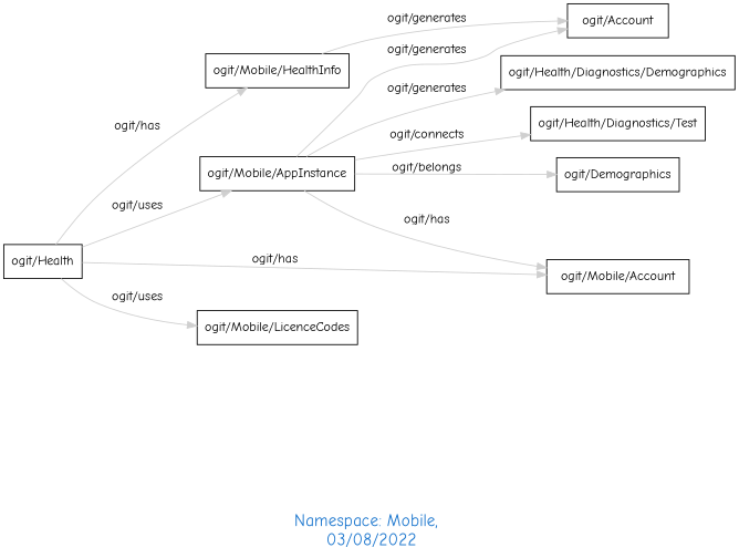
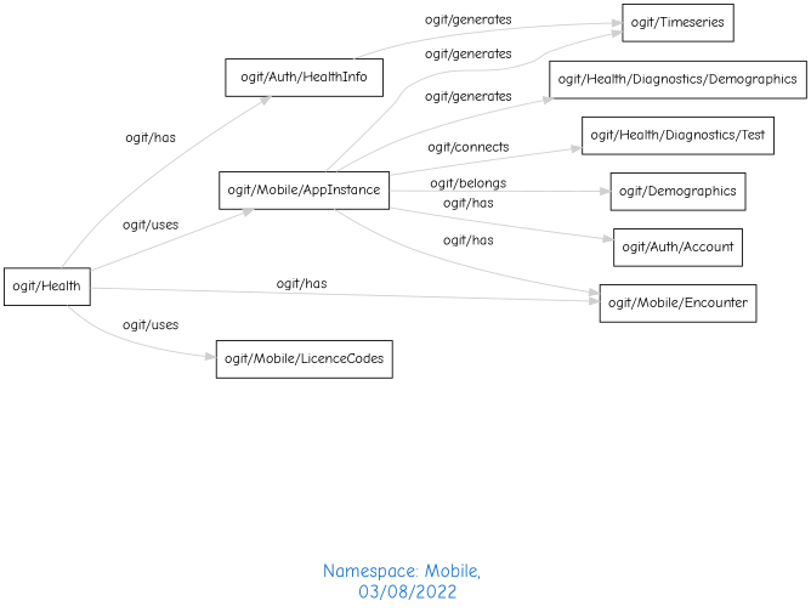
  digraph {
    fontcolor=dodgerblue3
    fontname="Comic Neue"
    fontsize=18
    label="\n\n\nNamespace: Mobile, \n 03/08/2022"
    rankdir=LR
    node [fontname="Comic Neue" shape=polygon]
    edge [color=gray81 fontname="Comic Neue"]
    "ogit/Mobile/AppInstance"
-   "ogit/Timeseries" [label="ogit/Account"]
+   "ogit/Timeseries"
    "ogit/Health/Diagnostics/Demographics"
    "ogit/Health/Diagnostics/Test"
    n5 [label="ogit/Demographics"]
-   "ogit/Mobile/Encounter" [label="ogit/Mobile/Account"]
-   "ogit/Mobile/HealthInfo"
+   "ogit/Mobile/Encounter"
+   "ogit/Auth/Account"
+   "ogit/Mobile/HealthInfo" [label="ogit/Auth/HealthInfo"]
    n9 [label="ogit/Health"]
    "ogit/Mobile/LicenceCodes"
    "ogit/Mobile/AppInstance" -> "ogit/Timeseries" [label="   ogit/generates    "]
    "ogit/Mobile/AppInstance" -> "ogit/Health/Diagnostics/Demographics" [label="   ogit/generates    "]
    "ogit/Mobile/AppInstance" -> "ogit/Health/Diagnostics/Test" [label="   ogit/connects    "]
    "ogit/Mobile/AppInstance" -> n5 [label="   ogit/belongs    "]
    "ogit/Mobile/AppInstance" -> "ogit/Mobile/Encounter" [label="   ogit/has    "]
+   "ogit/Mobile/AppInstance" -> "ogit/Auth/Account" [label="   ogit/has    "]
    "ogit/Mobile/HealthInfo" -> "ogit/Timeseries" [label="   ogit/generates    "]
    n9 -> "ogit/Mobile/AppInstance" [label="   ogit/uses    "]
    n9 -> "ogit/Mobile/Encounter" [label="   ogit/has    "]
    n9 -> "ogit/Mobile/HealthInfo" [label="   ogit/has    "]
    n9 -> "ogit/Mobile/LicenceCodes" [label="   ogit/uses    "]
  }
